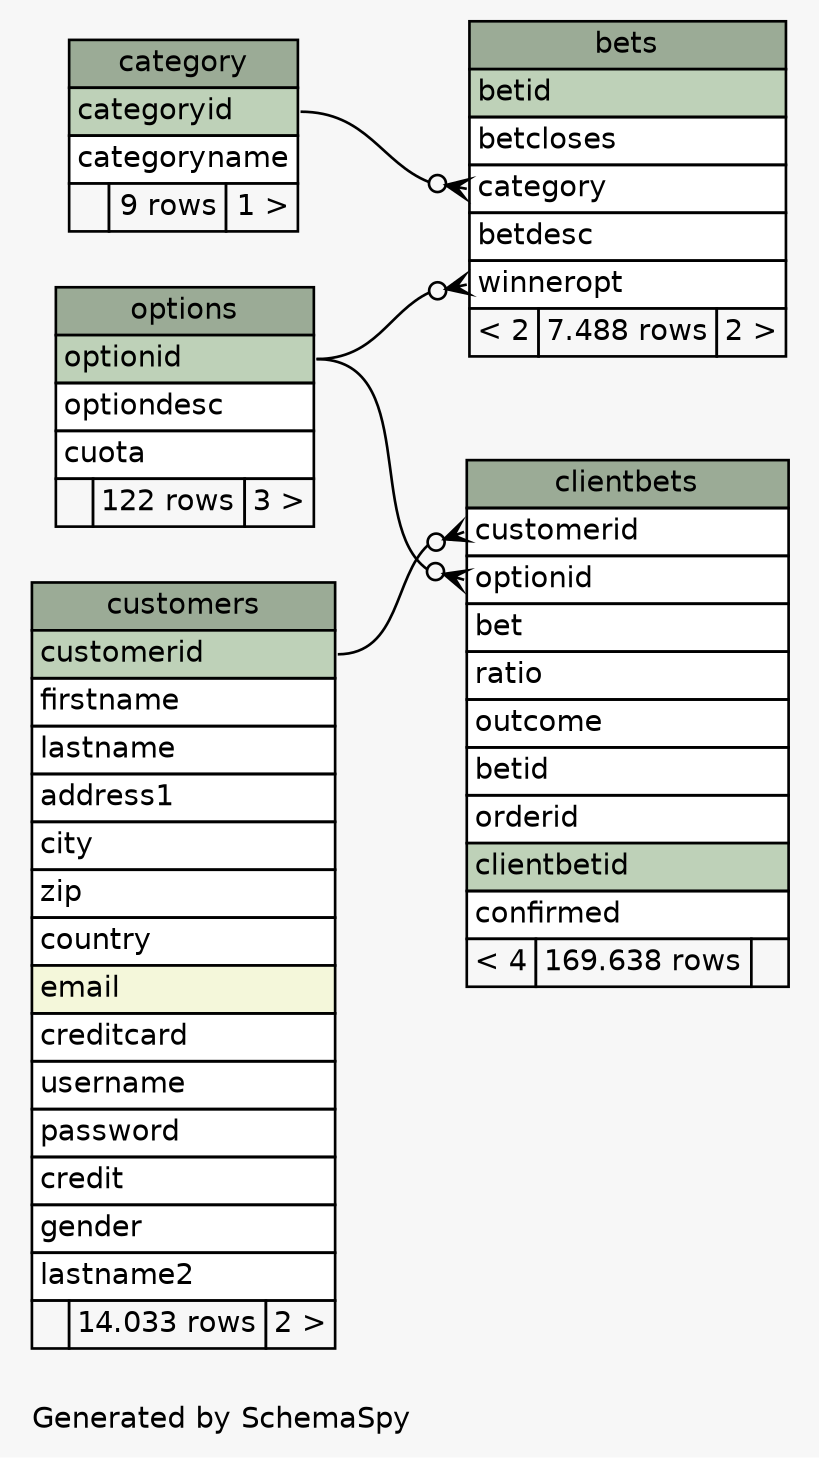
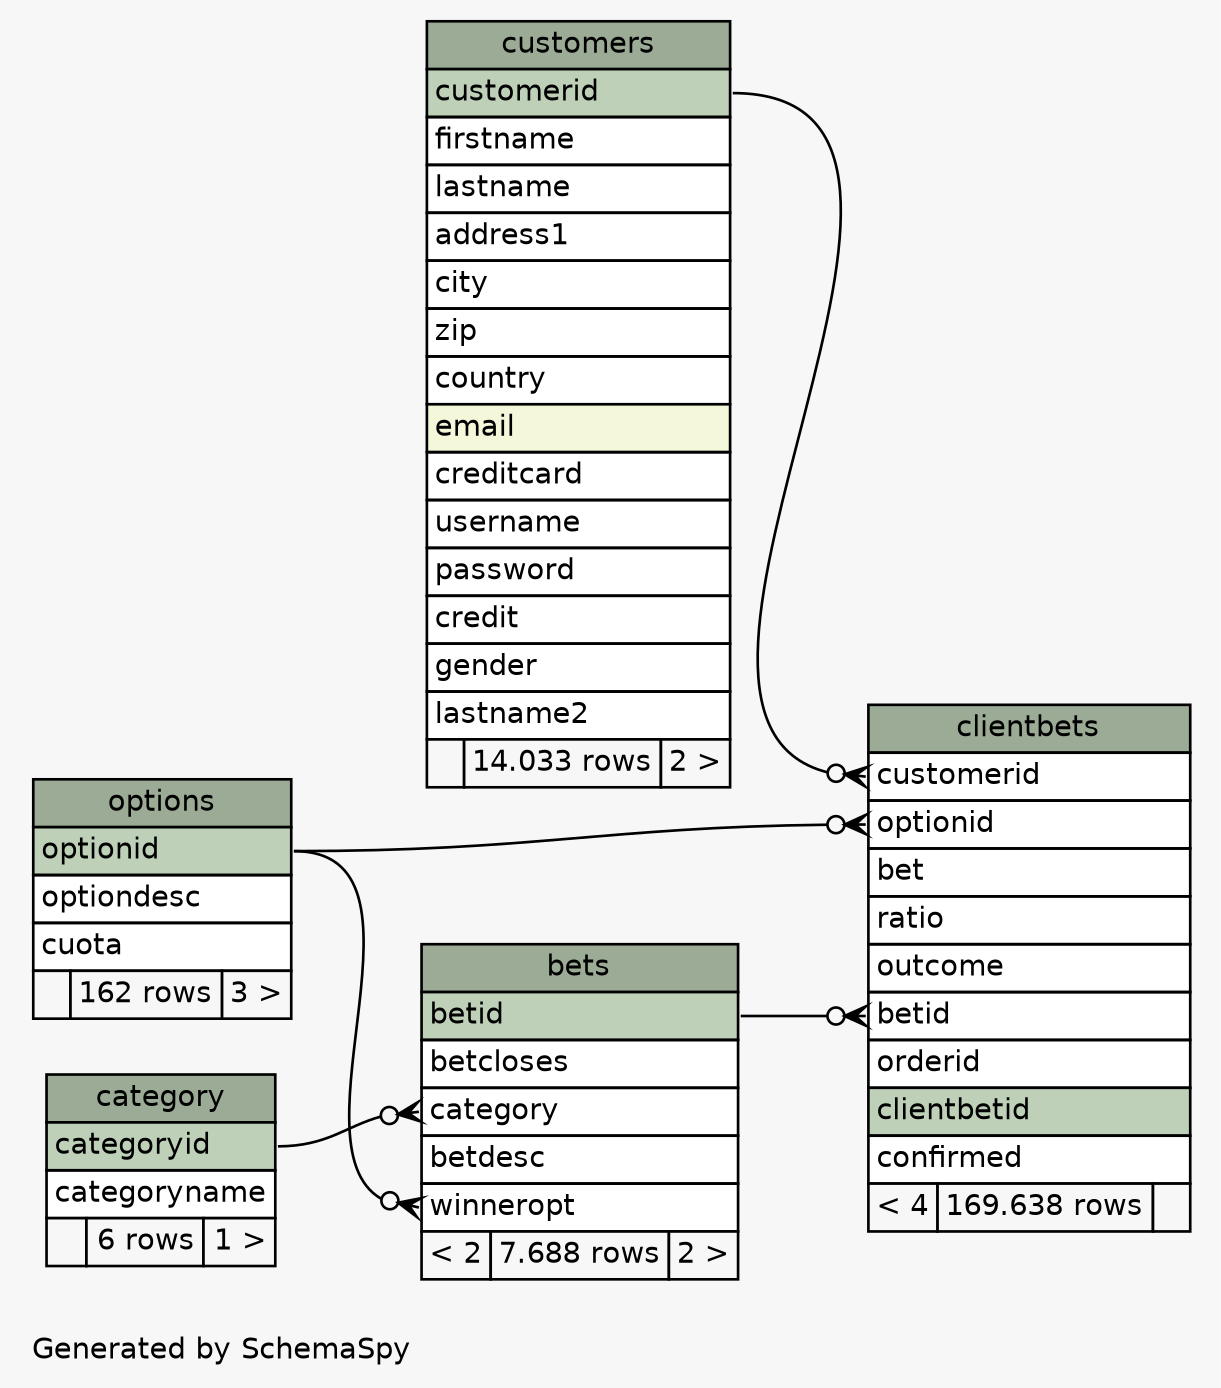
  digraph {
    bgcolor="#f7f7f7"
    fontname=Helvetica
    fontsize=11
    label="\nGenerated by SchemaSpy"
    labeljust=l
    nodesep=0.18
    rankdir=RL
    ranksep=0.46
    node [fontname=Helvetica fontsize=11 shape=plaintext]
    edge [arrowhead=none arrowsize=0.8 arrowtail=crowodot dir=back headport="optionid:e"]
-   n1 [label=<     <TABLE BORDER="0" CELLBORDER="1" CELLSPACING="0" BGCOLOR="#ffffff">       <TR><TD COLSPAN="3" BGCOLOR="#9bab96" ALIGN="CENTER">bets</TD></TR>       <TR><TD PORT="betid" COLSPAN="3" BGCOLOR="#bed1b8" ALIGN="LEFT">betid</TD></TR>       <TR><TD PORT="betcloses" COLSPAN="3" ALIGN="LEFT">betcloses</TD></TR>       <TR><TD PORT="category" COLSPAN="3" ALIGN="LEFT">category</TD></TR>       <TR><TD PORT="betdesc" COLSPAN="3" ALIGN="LEFT">betdesc</TD></TR>       <TR><TD PORT="winneropt" COLSPAN="3" ALIGN="LEFT">winneropt</TD></TR>       <TR><TD ALIGN="LEFT" BGCOLOR="#f7f7f7">&lt; 2</TD><TD ALIGN="RIGHT" BGCOLOR="#f7f7f7">7.488 rows</TD><TD ALIGN="RIGHT" BGCOLOR="#f7f7f7">2 &gt;</TD></TR>     </TABLE>>]
-   n2 [label=<     <TABLE BORDER="0" CELLBORDER="1" CELLSPACING="0" BGCOLOR="#ffffff">       <TR><TD COLSPAN="3" BGCOLOR="#9bab96" ALIGN="CENTER">category</TD></TR>       <TR><TD PORT="categoryid" COLSPAN="3" BGCOLOR="#bed1b8" ALIGN="LEFT">categoryid</TD></TR>       <TR><TD PORT="categoryname" COLSPAN="3" ALIGN="LEFT">categoryname</TD></TR>       <TR><TD ALIGN="LEFT" BGCOLOR="#f7f7f7">  </TD><TD ALIGN="RIGHT" BGCOLOR="#f7f7f7">9 rows</TD><TD ALIGN="RIGHT" BGCOLOR="#f7f7f7">1 &gt;</TD></TR>     </TABLE>>]
-   n3 [label=<     <TABLE BORDER="0" CELLBORDER="1" CELLSPACING="0" BGCOLOR="#ffffff">       <TR><TD COLSPAN="3" BGCOLOR="#9bab96" ALIGN="CENTER">options</TD></TR>       <TR><TD PORT="optionid" COLSPAN="3" BGCOLOR="#bed1b8" ALIGN="LEFT">optionid</TD></TR>       <TR><TD PORT="optiondesc" COLSPAN="3" ALIGN="LEFT">optiondesc</TD></TR>       <TR><TD PORT="cuota" COLSPAN="3" ALIGN="LEFT">cuota</TD></TR>       <TR><TD ALIGN="LEFT" BGCOLOR="#f7f7f7">  </TD><TD ALIGN="RIGHT" BGCOLOR="#f7f7f7">122 rows</TD><TD ALIGN="RIGHT" BGCOLOR="#f7f7f7">3 &gt;</TD></TR>     </TABLE>>]
+   n1 [label=<     <TABLE BORDER="0" CELLBORDER="1" CELLSPACING="0" BGCOLOR="#ffffff">       <TR><TD COLSPAN="3" BGCOLOR="#9bab96" ALIGN="CENTER">bets</TD></TR>       <TR><TD PORT="betid" COLSPAN="3" BGCOLOR="#bed1b8" ALIGN="LEFT">betid</TD></TR>       <TR><TD PORT="betcloses" COLSPAN="3" ALIGN="LEFT">betcloses</TD></TR>       <TR><TD PORT="category" COLSPAN="3" ALIGN="LEFT">category</TD></TR>       <TR><TD PORT="betdesc" COLSPAN="3" ALIGN="LEFT">betdesc</TD></TR>       <TR><TD PORT="winneropt" COLSPAN="3" ALIGN="LEFT">winneropt</TD></TR>       <TR><TD ALIGN="LEFT" BGCOLOR="#f7f7f7">&lt; 2</TD><TD ALIGN="RIGHT" BGCOLOR="#f7f7f7">7.688 rows</TD><TD ALIGN="RIGHT" BGCOLOR="#f7f7f7">2 &gt;</TD></TR>     </TABLE>>]
+   n2 [label=<     <TABLE BORDER="0" CELLBORDER="1" CELLSPACING="0" BGCOLOR="#ffffff">       <TR><TD COLSPAN="3" BGCOLOR="#9bab96" ALIGN="CENTER">category</TD></TR>       <TR><TD PORT="categoryid" COLSPAN="3" BGCOLOR="#bed1b8" ALIGN="LEFT">categoryid</TD></TR>       <TR><TD PORT="categoryname" COLSPAN="3" ALIGN="LEFT">categoryname</TD></TR>       <TR><TD ALIGN="LEFT" BGCOLOR="#f7f7f7">  </TD><TD ALIGN="RIGHT" BGCOLOR="#f7f7f7">6 rows</TD><TD ALIGN="RIGHT" BGCOLOR="#f7f7f7">1 &gt;</TD></TR>     </TABLE>>]
+   n3 [label=<     <TABLE BORDER="0" CELLBORDER="1" CELLSPACING="0" BGCOLOR="#ffffff">       <TR><TD COLSPAN="3" BGCOLOR="#9bab96" ALIGN="CENTER">options</TD></TR>       <TR><TD PORT="optionid" COLSPAN="3" BGCOLOR="#bed1b8" ALIGN="LEFT">optionid</TD></TR>       <TR><TD PORT="optiondesc" COLSPAN="3" ALIGN="LEFT">optiondesc</TD></TR>       <TR><TD PORT="cuota" COLSPAN="3" ALIGN="LEFT">cuota</TD></TR>       <TR><TD ALIGN="LEFT" BGCOLOR="#f7f7f7">  </TD><TD ALIGN="RIGHT" BGCOLOR="#f7f7f7">162 rows</TD><TD ALIGN="RIGHT" BGCOLOR="#f7f7f7">3 &gt;</TD></TR>     </TABLE>>]
    n4 [label=<     <TABLE BORDER="0" CELLBORDER="1" CELLSPACING="0" BGCOLOR="#ffffff">       <TR><TD COLSPAN="3" BGCOLOR="#9bab96" ALIGN="CENTER">clientbets</TD></TR>       <TR><TD PORT="customerid" COLSPAN="3" ALIGN="LEFT">customerid</TD></TR>       <TR><TD PORT="optionid" COLSPAN="3" ALIGN="LEFT">optionid</TD></TR>       <TR><TD PORT="bet" COLSPAN="3" ALIGN="LEFT">bet</TD></TR>       <TR><TD PORT="ratio" COLSPAN="3" ALIGN="LEFT">ratio</TD></TR>       <TR><TD PORT="outcome" COLSPAN="3" ALIGN="LEFT">outcome</TD></TR>       <TR><TD PORT="betid" COLSPAN="3" ALIGN="LEFT">betid</TD></TR>       <TR><TD PORT="orderid" COLSPAN="3" ALIGN="LEFT">orderid</TD></TR>       <TR><TD PORT="clientbetid" COLSPAN="3" BGCOLOR="#bed1b8" ALIGN="LEFT">clientbetid</TD></TR>       <TR><TD PORT="confirmed" COLSPAN="3" ALIGN="LEFT">confirmed</TD></TR>       <TR><TD ALIGN="LEFT" BGCOLOR="#f7f7f7">&lt; 4</TD><TD ALIGN="RIGHT" BGCOLOR="#f7f7f7">169.638 rows</TD><TD ALIGN="RIGHT" BGCOLOR="#f7f7f7">  </TD></TR>     </TABLE>>]
    n5 [label=<     <TABLE BORDER="0" CELLBORDER="1" CELLSPACING="0" BGCOLOR="#ffffff">       <TR><TD COLSPAN="3" BGCOLOR="#9bab96" ALIGN="CENTER">customers</TD></TR>       <TR><TD PORT="customerid" COLSPAN="3" BGCOLOR="#bed1b8" ALIGN="LEFT">customerid</TD></TR>       <TR><TD PORT="firstname" COLSPAN="3" ALIGN="LEFT">firstname</TD></TR>       <TR><TD PORT="lastname" COLSPAN="3" ALIGN="LEFT">lastname</TD></TR>       <TR><TD PORT="address1" COLSPAN="3" ALIGN="LEFT">address1</TD></TR>       <TR><TD PORT="city" COLSPAN="3" ALIGN="LEFT">city</TD></TR>       <TR><TD PORT="zip" COLSPAN="3" ALIGN="LEFT">zip</TD></TR>       <TR><TD PORT="country" COLSPAN="3" ALIGN="LEFT">country</TD></TR>       <TR><TD PORT="email" COLSPAN="3" BGCOLOR="#f4f7da" ALIGN="LEFT">email</TD></TR>       <TR><TD PORT="creditcard" COLSPAN="3" ALIGN="LEFT">creditcard</TD></TR>       <TR><TD PORT="username" COLSPAN="3" ALIGN="LEFT">username</TD></TR>       <TR><TD PORT="password" COLSPAN="3" ALIGN="LEFT">password</TD></TR>       <TR><TD PORT="credit" COLSPAN="3" ALIGN="LEFT">credit</TD></TR>       <TR><TD PORT="gender" COLSPAN="3" ALIGN="LEFT">gender</TD></TR>       <TR><TD PORT="lastname2" COLSPAN="3" ALIGN="LEFT">lastname2</TD></TR>       <TR><TD ALIGN="LEFT" BGCOLOR="#f7f7f7">  </TD><TD ALIGN="RIGHT" BGCOLOR="#f7f7f7">14.033 rows</TD><TD ALIGN="RIGHT" BGCOLOR="#f7f7f7">2 &gt;</TD></TR>     </TABLE>>]
    n1 -> n2 [headport="categoryid:e" tailport="category:w"]
    n1 -> n3 [tailport="winneropt:w"]
+   n4 -> n1 [headport="betid:e" tailport="betid:w"]
    n4 -> n3 [tailport="optionid:w"]
    n4 -> n5 [headport="customerid:e" tailport="customerid:w"]
  }
